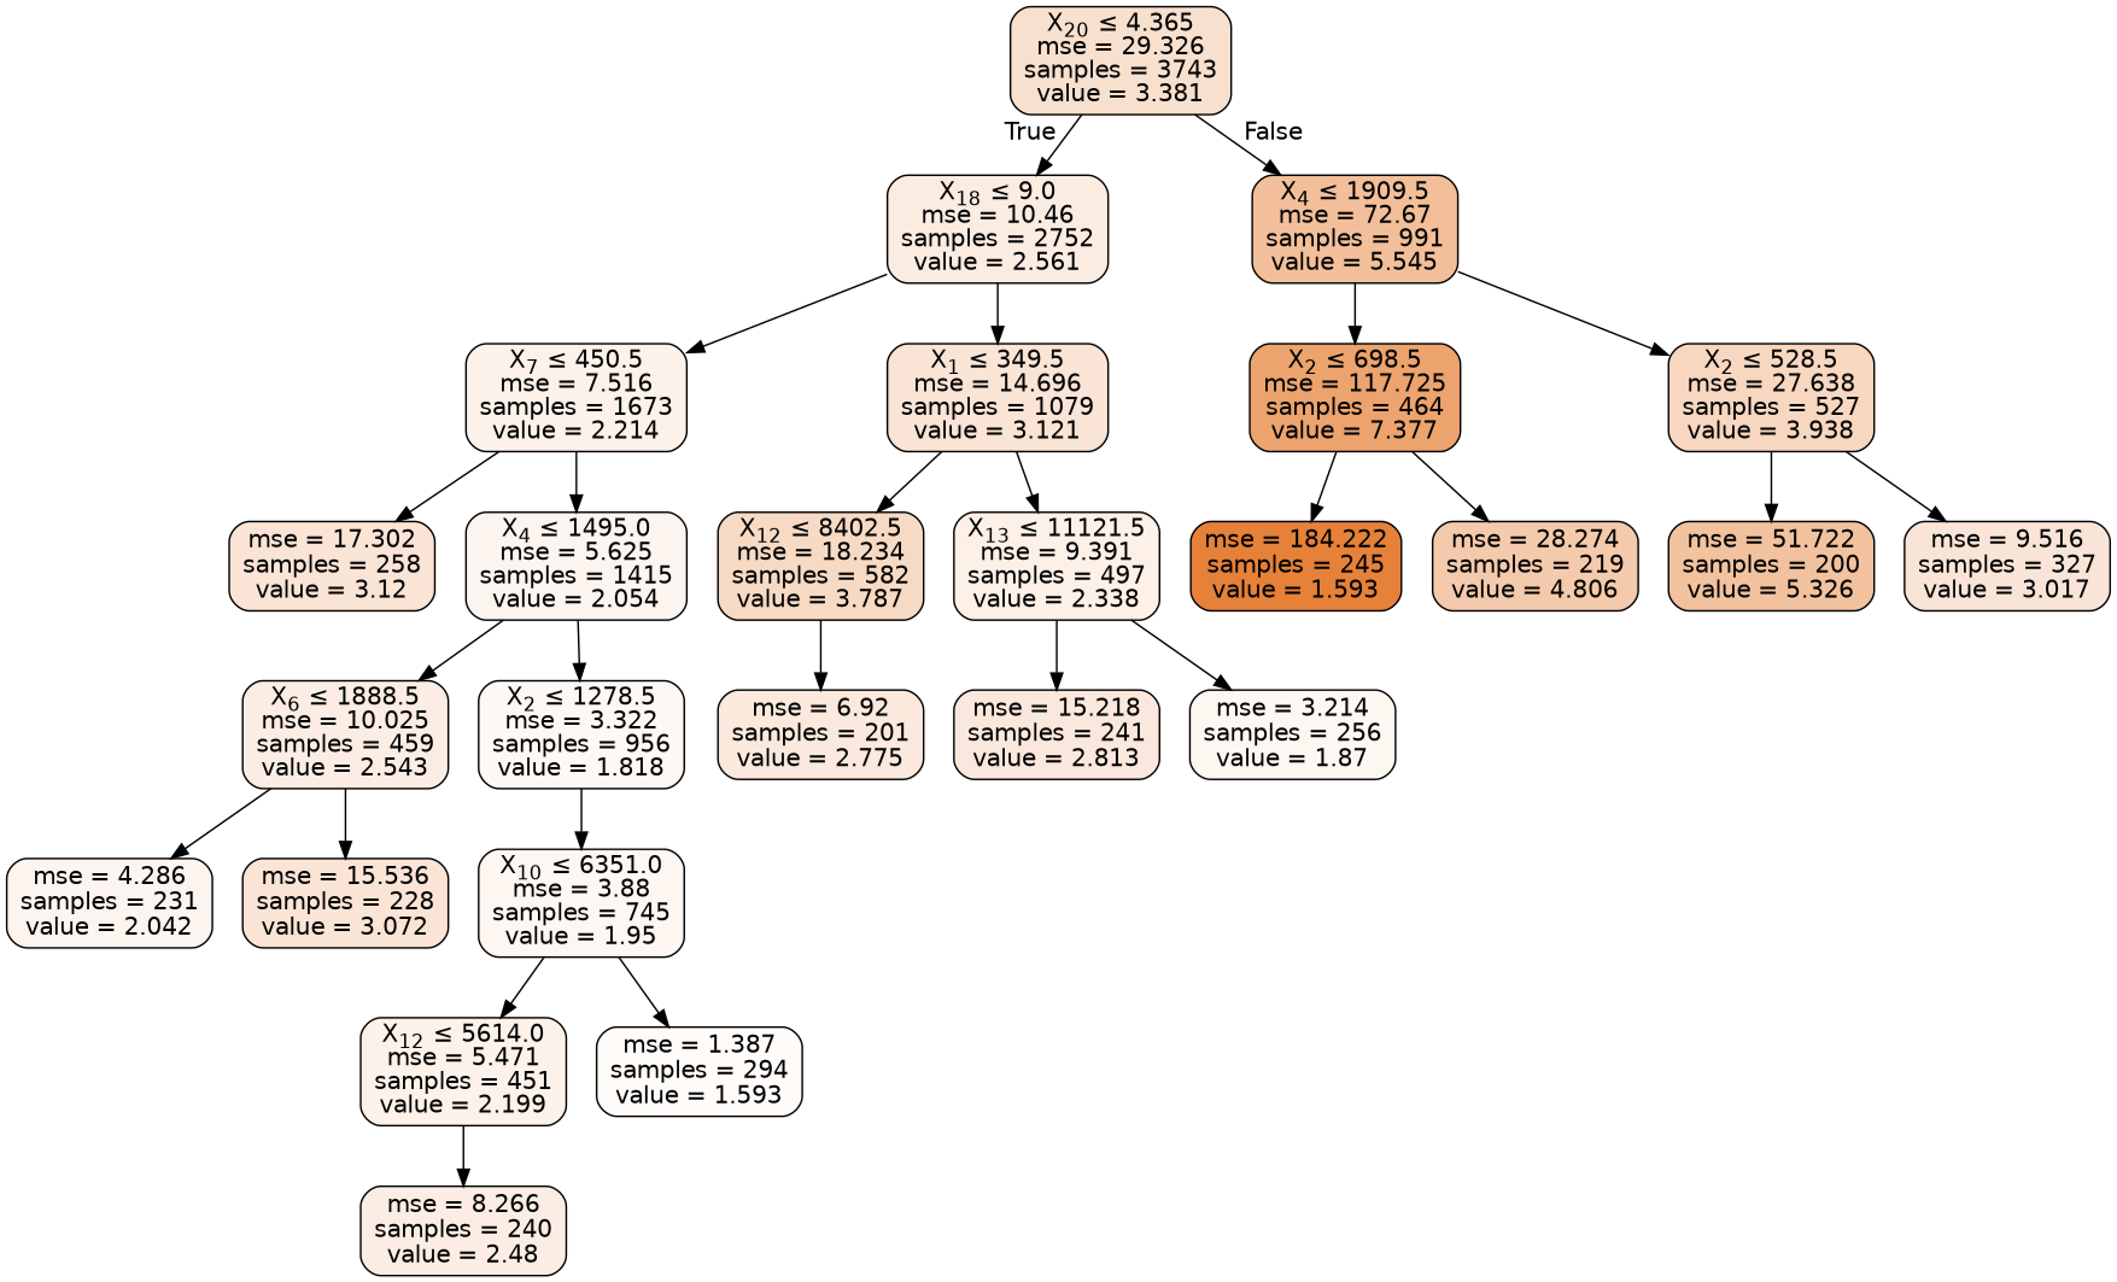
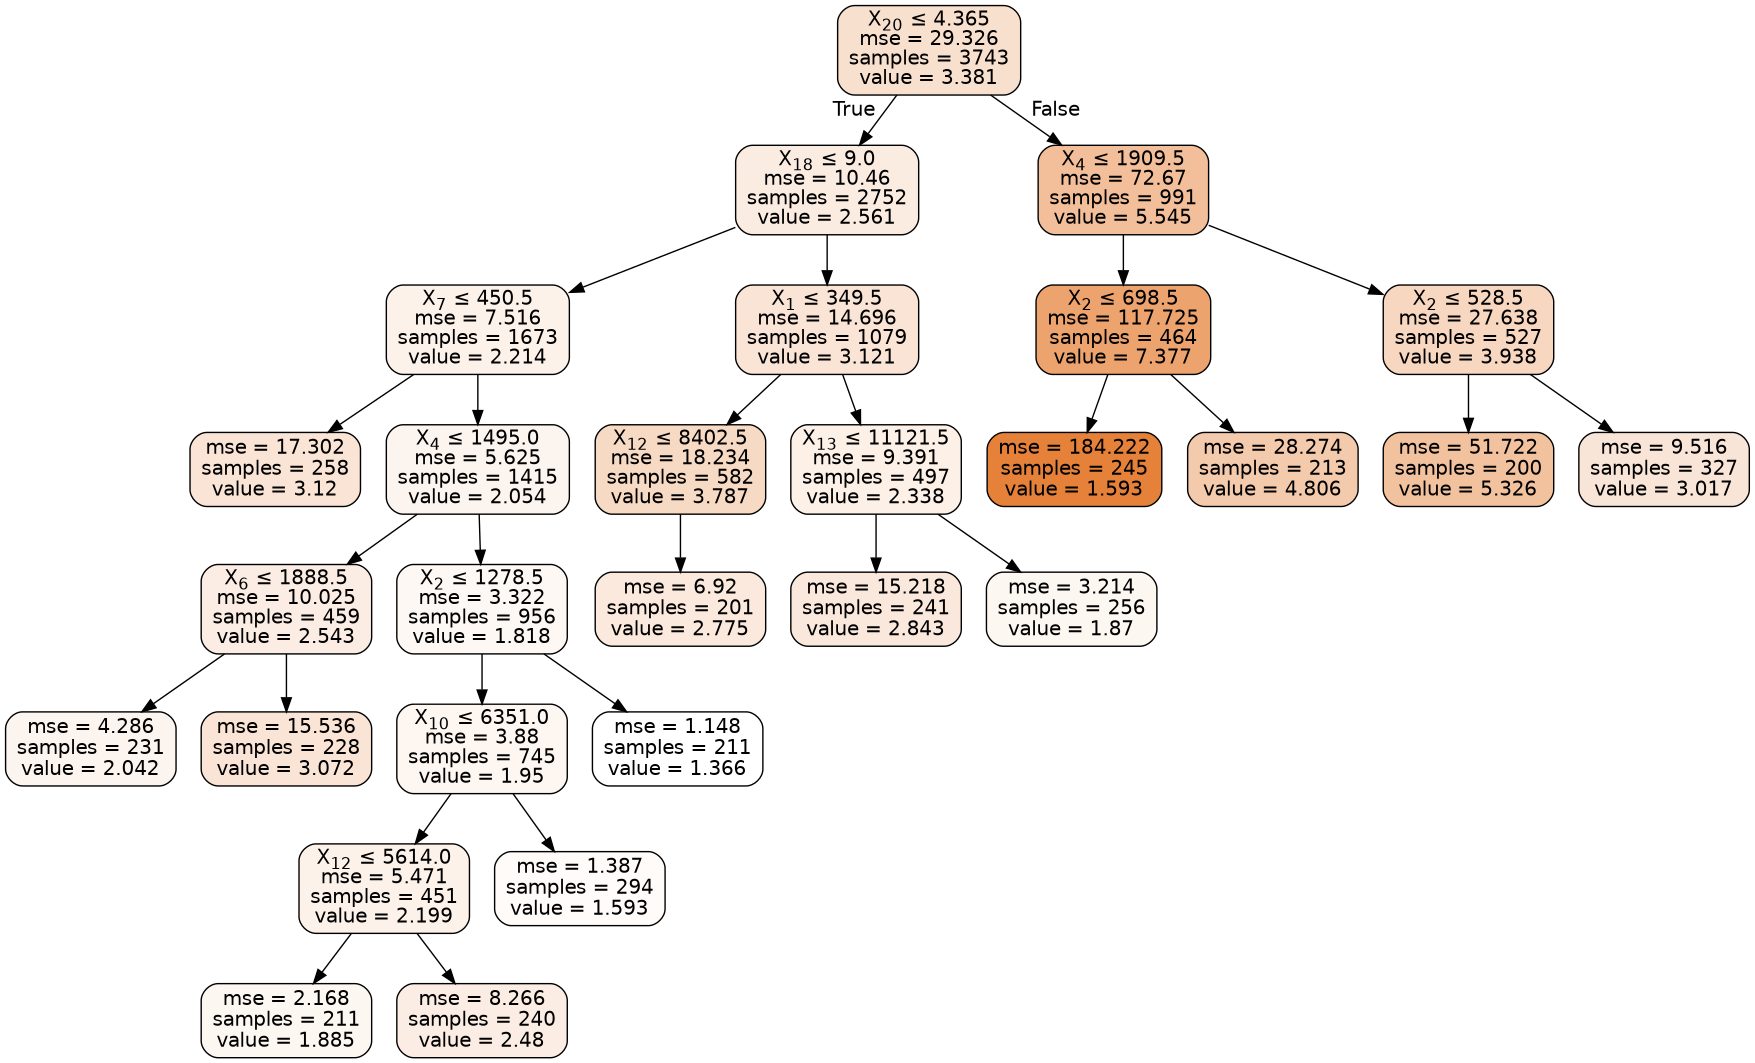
  digraph {
    node [color=black fillcolor="#e581391a" fontname=helvetica shape=box style="filled, rounded"]
    edge [fontname=helvetica]
    n1 [fillcolor="#e581393e" label=<X<SUB>20</SUB> &le; 4.365<br/>mse = 29.326<br/>samples = 3743<br/>value = 3.381>]
    n2 [fillcolor="#e5813925" label=<X<SUB>18</SUB> &le; 9.0<br/>mse = 10.46<br/>samples = 2752<br/>value = 2.561>]
    n3 [fillcolor="#e5813982" label=<X<SUB>4</SUB> &le; 1909.5<br/>mse = 72.67<br/>samples = 991<br/>value = 5.545>]
    n4 [label=<X<SUB>7</SUB> &le; 450.5<br/>mse = 7.516<br/>samples = 1673<br/>value = 2.214>]
    n5 [fillcolor="#e5813936" label=<X<SUB>1</SUB> &le; 349.5<br/>mse = 14.696<br/>samples = 1079<br/>value = 3.121>]
    n6 [fillcolor="#e58139ba" label=<X<SUB>2</SUB> &le; 698.5<br/>mse = 117.725<br/>samples = 464<br/>value = 7.377>]
    n7 [fillcolor="#e5813950" label=<X<SUB>2</SUB> &le; 528.5<br/>mse = 27.638<br/>samples = 527<br/>value = 3.938>]
    n8 [fillcolor="#e5813936" label=<mse = 17.302<br/>samples = 258<br/>value = 3.12>]
    n9 [fillcolor="#e5813915" label=<X<SUB>4</SUB> &le; 1495.0<br/>mse = 5.625<br/>samples = 1415<br/>value = 2.054>]
    n10 [fillcolor="#e581394b" label=<X<SUB>12</SUB> &le; 8402.5<br/>mse = 18.234<br/>samples = 582<br/>value = 3.787>]
    n11 [fillcolor="#e581391e" label=<X<SUB>13</SUB> &le; 11121.5<br/>mse = 9.391<br/>samples = 497<br/>value = 2.338>]
    n12 [fillcolor="#e5813924" label=<X<SUB>6</SUB> &le; 1888.5<br/>mse = 10.025<br/>samples = 459<br/>value = 2.543>]
    n13 [fillcolor="#e581390e" label=<X<SUB>2</SUB> &le; 1278.5<br/>mse = 3.322<br/>samples = 956<br/>value = 1.818>]
    n14 [fillcolor="#e5813915" label=<mse = 4.286<br/>samples = 231<br/>value = 2.042>]
    n15 [fillcolor="#e5813935" label=<mse = 15.536<br/>samples = 228<br/>value = 3.072>]
    n16 [fillcolor="#e5813912" label=<X<SUB>10</SUB> &le; 6351.0<br/>mse = 3.88<br/>samples = 745<br/>value = 1.95>]
+   n17 [fillcolor="#e5813900" label=<mse = 1.148<br/>samples = 211<br/>value = 1.366>]
    n18 [label=<X<SUB>12</SUB> &le; 5614.0<br/>mse = 5.471<br/>samples = 451<br/>value = 2.199>]
    n19 [fillcolor="#e5813907" label=<mse = 1.387<br/>samples = 294<br/>value = 1.593>]
+   n20 [fillcolor="#e5813910" label=<mse = 2.168<br/>samples = 211<br/>value = 1.885>]
    n21 [fillcolor="#e5813923" label=<mse = 8.266<br/>samples = 240<br/>value = 2.48>]
    n22 [fillcolor="#e581392c" label=<mse = 6.92<br/>samples = 201<br/>value = 2.775>]
-   n23 [fillcolor="#e581392d" label=<mse = 15.218<br/>samples = 241<br/>value = 2.813>]
+   n23 [fillcolor="#e581392d" label=<mse = 15.218<br/>samples = 241<br/>value = 2.843>]
    n24 [fillcolor="#e5813910" label=<mse = 3.214<br/>samples = 256<br/>value = 1.87>]
    n25 [fillcolor="#e58139ff" label=<mse = 184.222<br/>samples = 245<br/>value = 1.593>]
-   n26 [fillcolor="#e581396b" label=<mse = 28.274<br/>samples = 219<br/>value = 4.806>]
+   n26 [fillcolor="#e581396b" label=<mse = 28.274<br/>samples = 213<br/>value = 4.806>]
    n27 [fillcolor="#e581397b" label=<mse = 51.722<br/>samples = 200<br/>value = 5.326>]
    n28 [fillcolor="#e5813933" label=<mse = 9.516<br/>samples = 327<br/>value = 3.017>]
    n1 -> n2 [headlabel=True labelangle=45 labeldistance=2.5]
    n1 -> n3 [headlabel=False labelangle=-45 labeldistance=2.5]
    n2 -> n4
    n2 -> n5
    n3 -> n6
    n3 -> n7
    n4 -> n8
    n4 -> n9
    n5 -> n10
    n5 -> n11
    n6 -> n25
    n6 -> n26
    n7 -> n27
    n7 -> n28
    n9 -> n12
    n9 -> n13
    n10 -> n22
    n11 -> n23
    n11 -> n24
    n12 -> n14
    n12 -> n15
    n13 -> n16
+   n13 -> n17
    n16 -> n18
    n16 -> n19
+   n18 -> n20
    n18 -> n21
  }
